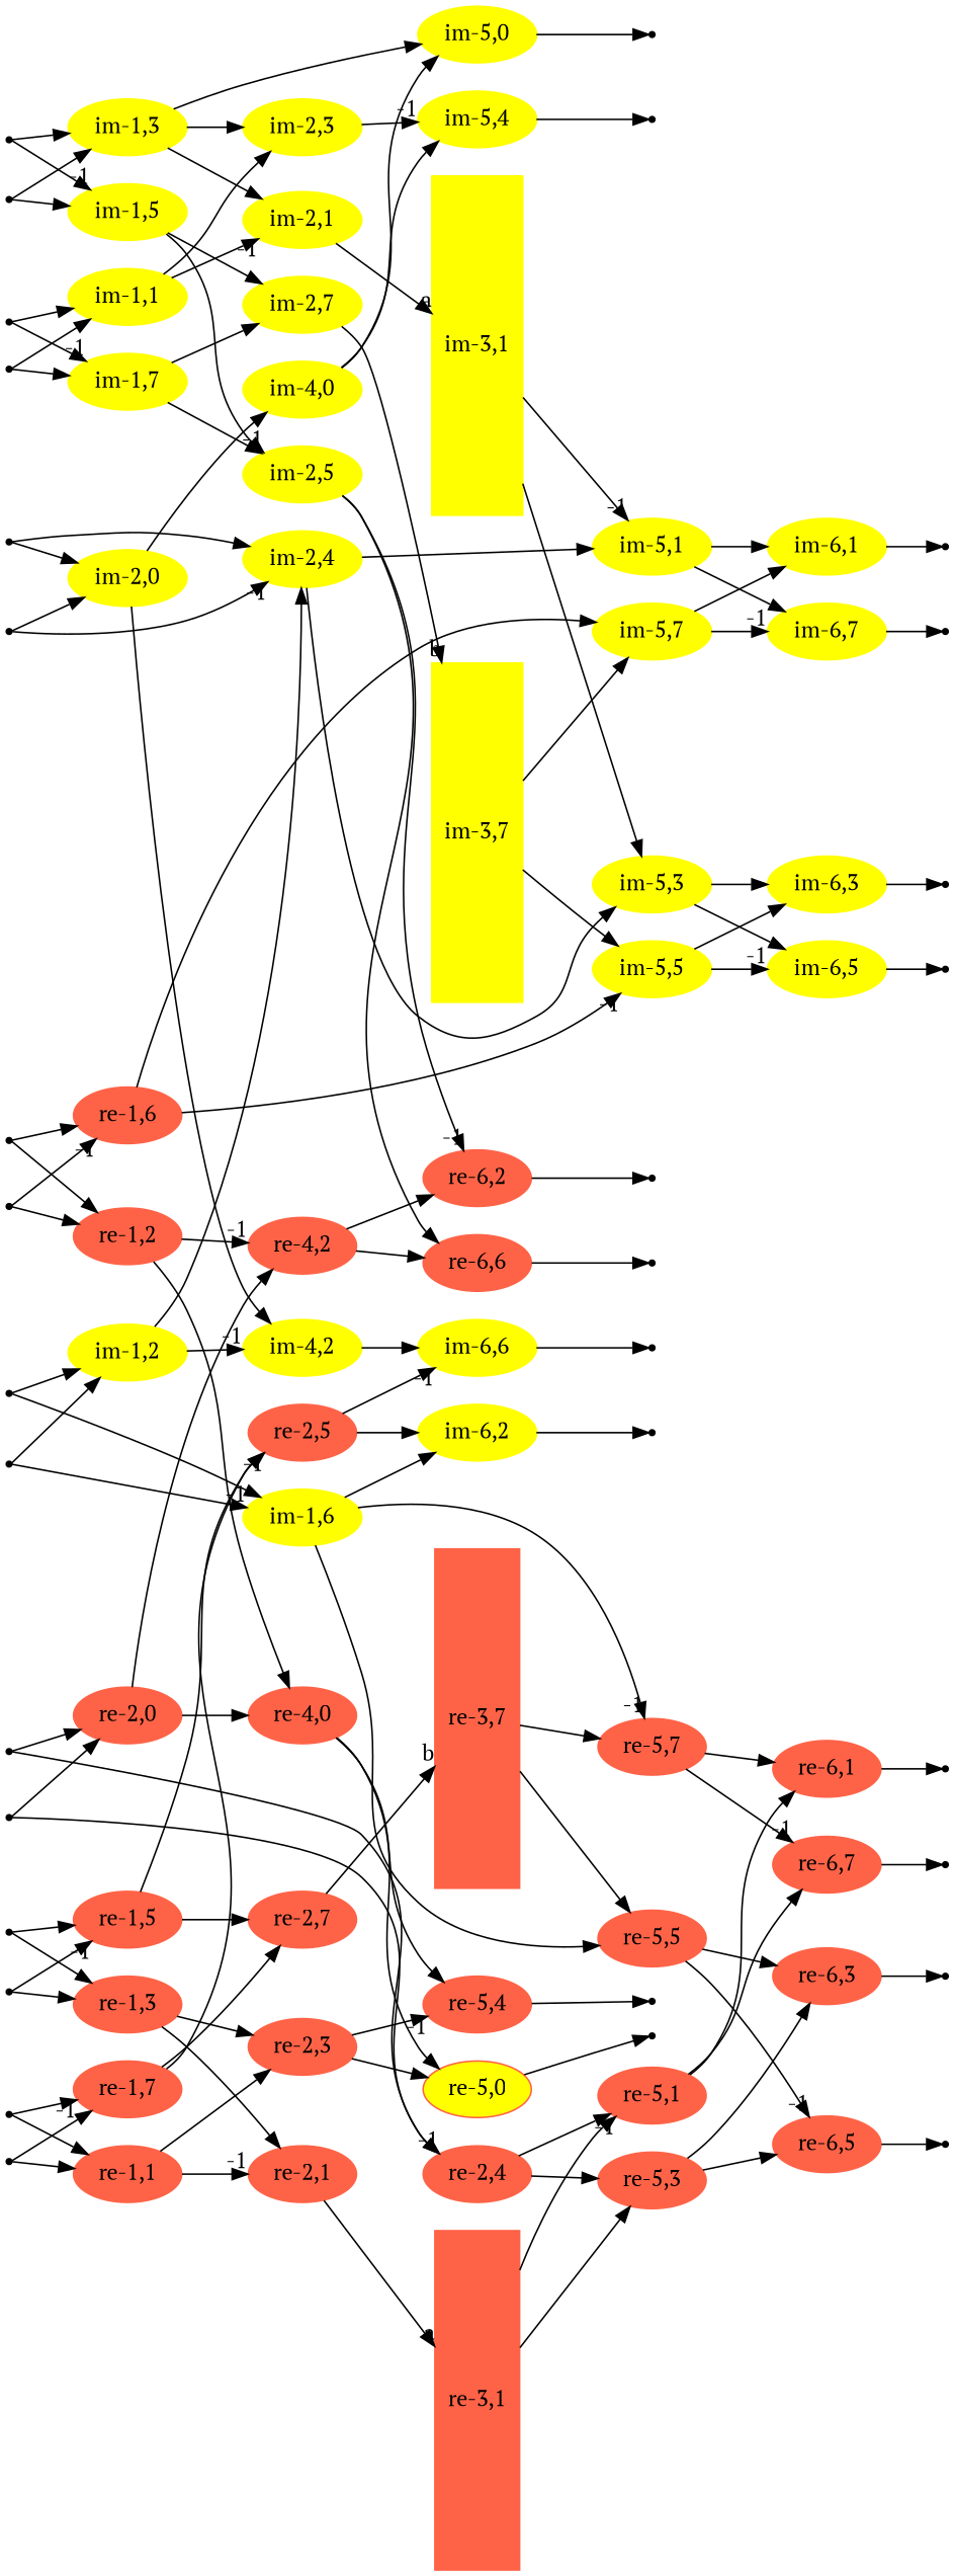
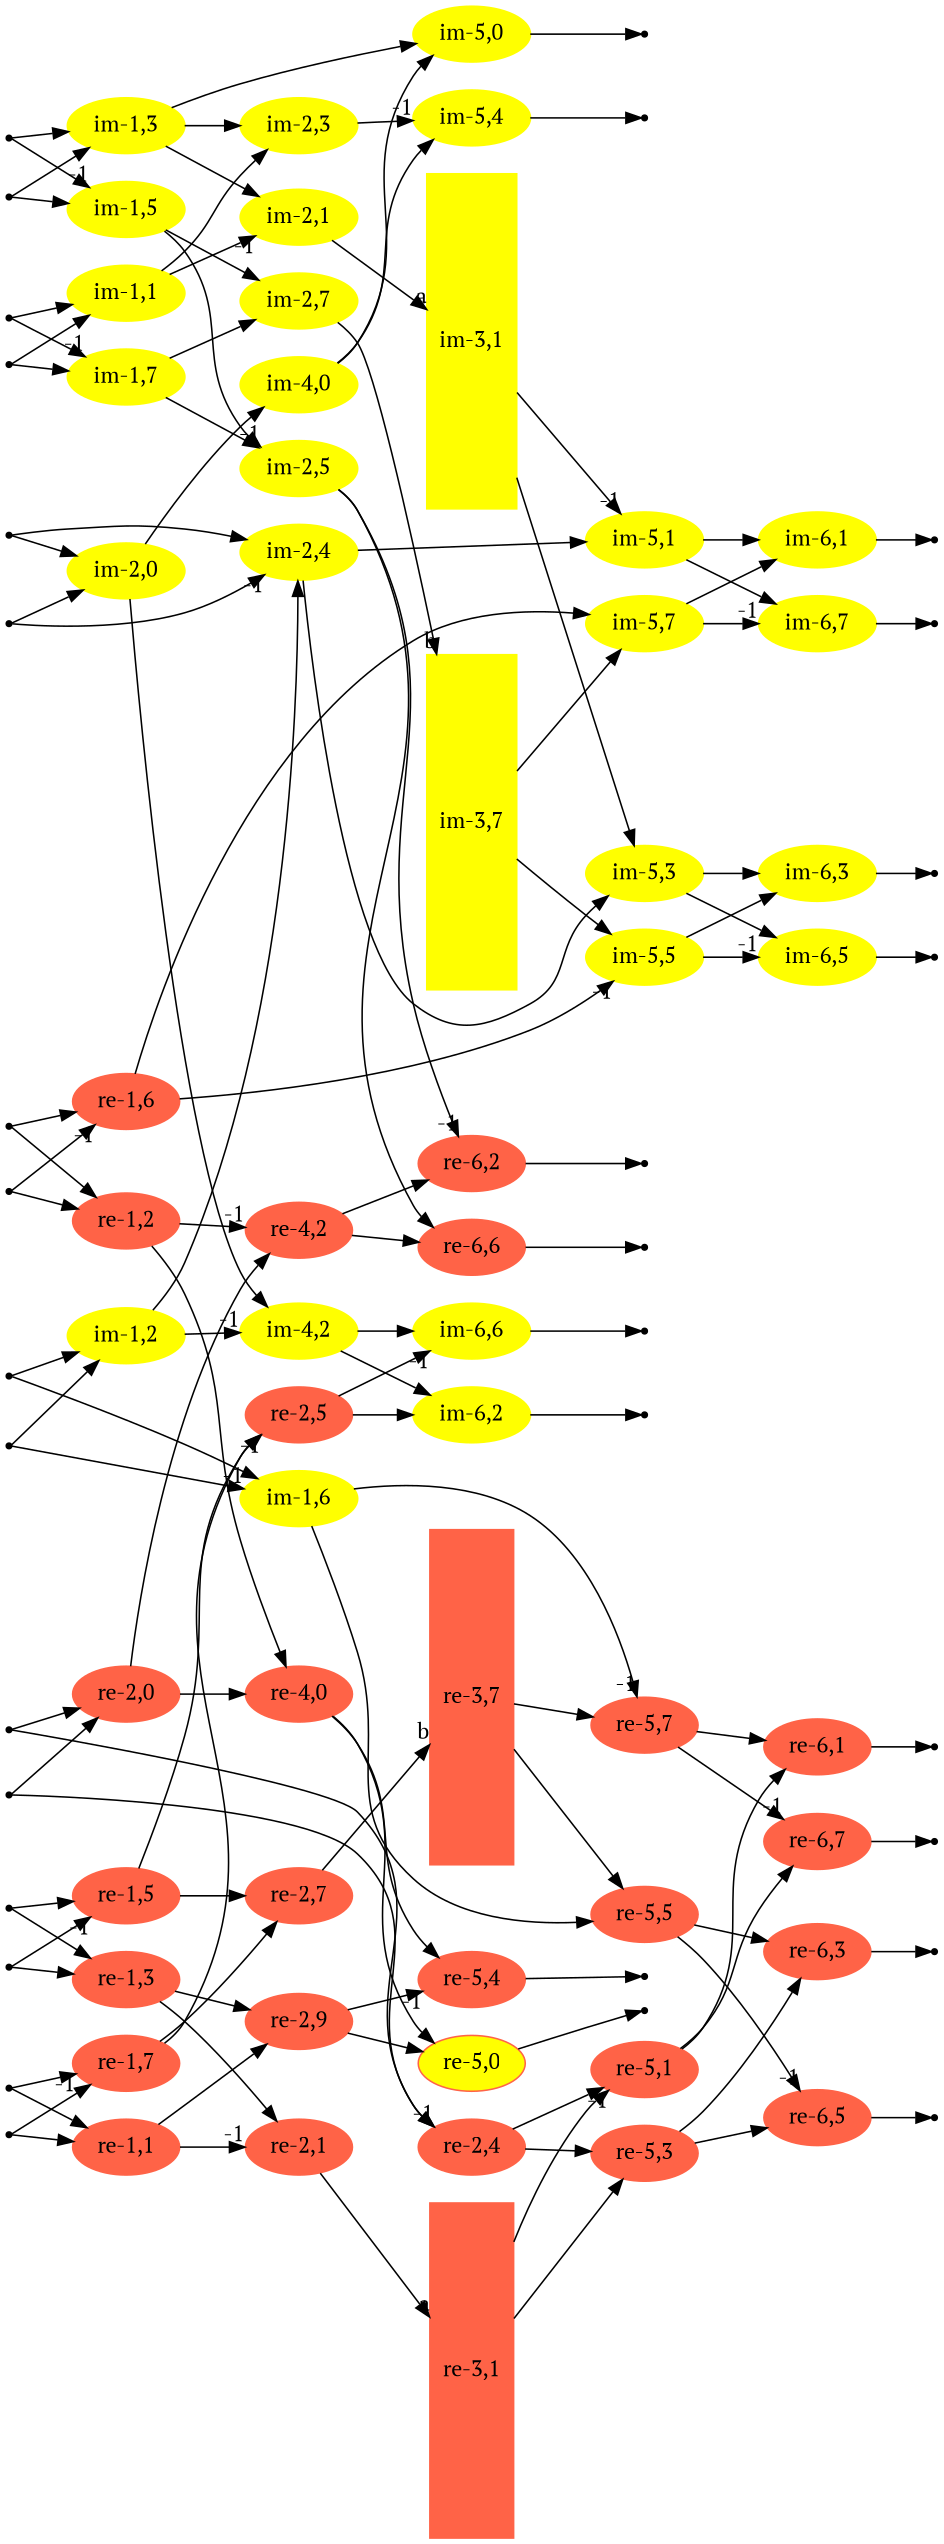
  digraph {
    fontname="PT Serif"
    rankdir=LR
    node [fontname="PT Serif" shape=oval style=filled]
    edge [fontname="PT Serif"]
    "im-0,0" [shape=point style=""]
    "im-2,0" [color=yellow]
    "im-2,4" [color=yellow]
    "im-4,0" [color=yellow]
    "im-4,2" [color=yellow]
    "im-5,1" [color=yellow]
    "im-5,3" [color=yellow]
    "im-0,1" [shape=point style=""]
    "im-1,1" [color=yellow]
    "im-1,7" [color=yellow]
    "im-2,1" [color=yellow]
    "im-2,3" [color=yellow]
    "im-2,5" [color=yellow]
    "im-2,7" [color=yellow]
    "im-0,2" [shape=point style=""]
    "im-1,2" [color=yellow]
    "im-1,6" [color=yellow]
    "re-5,5" [color=tomato]
    "re-5,7" [color=tomato]
    "im-0,3" [shape=point style=""]
    "im-1,3" [color=yellow]
    "im-1,5" [color=yellow]
    "im-5,0" [color=yellow]
    "im-0,4" [shape=point style=""]
    "im-0,5" [shape=point style=""]
    "im-0,6" [shape=point style=""]
    "im-0,7" [shape=point style=""]
    "im-3,1" [color=yellow height=3 shape=box]
    "im-5,4" [color=yellow]
    "im-6,2" [color=yellow]
    "im-6,6" [color=yellow]
    "re-6,2" [color=tomato]
    "re-6,6" [color=tomato]
    "im-3,7" [color=yellow height=3 shape=box]
    "re-6,3" [color=tomato]
    "re-6,5" [color=tomato]
    "re-6,1" [color=tomato]
    "re-6,7" [color=tomato]
    "im-7,0" [shape=point style=""]
    "im-7,4" [shape=point style=""]
    "im-6,1" [color=yellow]
    "im-6,7" [color=yellow]
    "im-6,3" [color=yellow]
    "im-6,5" [color=yellow]
    "re-7,2" [shape=point style=""]
    "re-7,6" [shape=point style=""]
    "im-5,5" [color=yellow]
    "im-5,7" [color=yellow]
    "im-7,2" [shape=point style=""]
    "im-7,6" [shape=point style=""]
    "im-7,1" [shape=point style=""]
    "im-7,7" [shape=point style=""]
    "im-7,3" [shape=point style=""]
    "im-7,5" [shape=point style=""]
    "re-0,0" [shape=point style=""]
    "re-2,0" [color=tomato]
    "re-2,4" [color=tomato]
    "re-4,0" [color=tomato]
    "re-4,2" [color=tomato]
    "re-5,1" [color=tomato]
    "re-5,3" [color=tomato]
    "re-0,1" [shape=point style=""]
    "re-1,1" [color=tomato]
    "re-1,7" [color=tomato]
    "re-2,1" [color=tomato]
-   "re-2,3" [color=tomato]
+   "re-2,3" [color=tomato label="re-2,9"]
    "re-2,5" [color=tomato]
    "re-2,7" [color=tomato]
    "re-0,2" [shape=point style=""]
    "re-1,2" [color=tomato]
    "re-1,6" [color=tomato]
    "re-0,3" [shape=point style=""]
    "re-1,3" [color=tomato]
    "re-1,5" [color=tomato]
    "re-0,4" [shape=point style=""]
    "re-0,5" [shape=point style=""]
    "re-0,6" [shape=point style=""]
    "re-0,7" [shape=point style=""]
    "re-3,1" [color=tomato height=3 shape=box]
    "re-5,0" [color=tomato fillcolor=yellow]
    "re-5,4" [color=tomato]
    "re-3,7" [color=tomato height=3 shape=box]
    "re-7,0" [shape=point style=""]
    "re-7,4" [shape=point style=""]
    "re-7,1" [shape=point style=""]
    "re-7,7" [shape=point style=""]
    "re-7,3" [shape=point style=""]
    "re-7,5" [shape=point style=""]
    "im-0,0" -> "im-2,0"
    "im-0,0" -> "im-2,4"
    "im-2,0" -> "im-4,0"
    "im-2,0" -> "im-4,2"
    "im-2,4" -> "im-5,1"
    "im-2,4" -> "im-5,3"
    "im-4,0" -> "im-5,0"
    "im-4,0" -> "im-5,4"
-   "im-1,6" -> "im-6,2"
+   "im-4,2" -> "im-6,2"
    "im-4,2" -> "im-6,6"
    "im-5,1" -> "im-6,1"
    "im-5,1" -> "im-6,7"
    "im-5,3" -> "im-6,3"
    "im-5,3" -> "im-6,5"
    "im-0,1" -> "im-1,1"
    "im-0,1" -> "im-1,7"
    "im-1,1" -> "im-2,1" [headlabel=-1]
    "im-1,1" -> "im-2,3"
    "im-1,7" -> "im-2,5"
    "im-1,7" -> "im-2,7"
    "im-2,1" -> "im-3,1" [headlabel=a]
    "im-2,3" -> "im-5,4" [headlabel=-1]
    "im-2,5" -> "re-6,2" [headlabel=-1]
    "im-2,5" -> "re-6,6"
    "im-2,7" -> "im-3,7" [headlabel=b]
    "im-0,2" -> "im-1,2"
    "im-0,2" -> "im-1,6"
    "im-1,2" -> "im-2,4"
    "im-1,2" -> "im-4,2" [headlabel=-1]
    "im-1,6" -> "re-5,5"
    "im-1,6" -> "re-5,7" [headlabel=-1]
    "re-5,5" -> "re-6,3"
    "re-5,5" -> "re-6,5" [headlabel=-1]
    "re-5,7" -> "re-6,1"
    "re-5,7" -> "re-6,7" [headlabel=-1]
    "im-0,3" -> "im-1,3"
    "im-0,3" -> "im-1,5"
    "im-1,3" -> "im-2,1"
    "im-1,3" -> "im-2,3"
    "im-1,3" -> "im-5,0"
    "im-1,5" -> "im-2,5" [headlabel=-1]
    "im-1,5" -> "im-2,7"
    "im-5,0" -> "im-7,0"
    "im-0,4" -> "im-2,0"
    "im-0,4" -> "im-2,4" [headlabel=-1]
    "im-0,5" -> "im-1,3"
    "im-0,5" -> "im-1,5" [headlabel=-1]
    "im-0,6" -> "im-1,2"
    "im-0,6" -> "im-1,6" [headlabel=-1]
    "im-0,7" -> "im-1,1"
    "im-0,7" -> "im-1,7" [headlabel=-1]
    "im-3,1" -> "im-5,1" [headlabel=-1]
    "im-3,1" -> "im-5,3"
    "im-5,4" -> "im-7,4"
    "im-6,2" -> "im-7,2"
    "im-6,6" -> "im-7,6"
    "re-6,2" -> "re-7,2"
    "re-6,6" -> "re-7,6"
    "im-3,7" -> "im-5,5"
    "im-3,7" -> "im-5,7"
    "re-6,3" -> "re-7,3"
    "re-6,5" -> "re-7,5"
    "re-6,1" -> "re-7,1"
    "re-6,7" -> "re-7,7"
    "im-6,1" -> "im-7,1"
    "im-6,7" -> "im-7,7"
    "im-6,3" -> "im-7,3"
    "im-6,5" -> "im-7,5"
    "im-5,5" -> "im-6,3"
    "im-5,5" -> "im-6,5" [headlabel=-1]
    "im-5,7" -> "im-6,1"
    "im-5,7" -> "im-6,7" [headlabel=-1]
    "re-0,0" -> "re-2,0"
    "re-0,0" -> "re-2,4"
    "re-2,0" -> "re-4,0"
    "re-2,0" -> "re-4,2"
    "re-2,4" -> "re-5,1"
    "re-2,4" -> "re-5,3"
    "re-4,0" -> "re-5,0"
    "re-4,0" -> "re-5,4"
    "re-4,2" -> "re-6,2"
    "re-4,2" -> "re-6,6"
    "re-5,1" -> "re-6,1"
    "re-5,1" -> "re-6,7"
    "re-5,3" -> "re-6,3"
    "re-5,3" -> "re-6,5"
    "re-0,1" -> "re-1,1"
    "re-0,1" -> "re-1,7"
    "re-1,1" -> "re-2,1" [headlabel=-1]
    "re-1,1" -> "re-2,3"
    "re-1,7" -> "re-2,5"
    "re-1,7" -> "re-2,7"
    "re-2,1" -> "re-3,1" [headlabel=a]
    "re-2,3" -> "re-5,0"
    "re-2,3" -> "re-5,4" [headlabel=-1]
    "re-2,5" -> "im-6,2"
    "re-2,5" -> "im-6,6" [headlabel=-1]
    "re-2,7" -> "re-3,7" [headlabel=b]
    "re-0,2" -> "re-1,2"
    "re-0,2" -> "re-1,6"
    "re-1,2" -> "re-4,0"
    "re-1,2" -> "re-4,2" [headlabel=-1]
    "re-1,6" -> "im-5,5" [headlabel=-1]
    "re-1,6" -> "im-5,7"
    "re-0,3" -> "re-1,3"
    "re-0,3" -> "re-1,5"
    "re-1,3" -> "re-2,1"
    "re-1,3" -> "re-2,3"
    "re-1,5" -> "re-2,5" [headlabel=-1]
    "re-1,5" -> "re-2,7"
    "re-0,4" -> "re-2,0"
    "re-0,4" -> "re-2,4" [headlabel=-1]
    "re-0,5" -> "re-1,3"
    "re-0,5" -> "re-1,5" [headlabel=-1]
    "re-0,6" -> "re-1,2"
    "re-0,6" -> "re-1,6" [headlabel=-1]
    "re-0,7" -> "re-1,1"
    "re-0,7" -> "re-1,7" [headlabel=-1]
    "re-3,1" -> "re-5,1" [headlabel=-1]
    "re-3,1" -> "re-5,3"
    "re-5,0" -> "re-7,0"
    "re-5,4" -> "re-7,4"
    "re-3,7" -> "re-5,5"
    "re-3,7" -> "re-5,7"
  }
